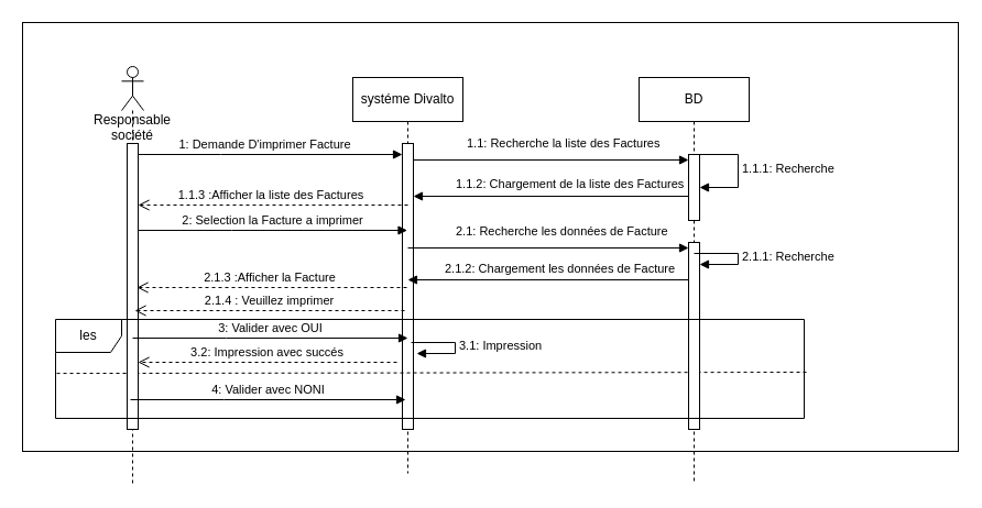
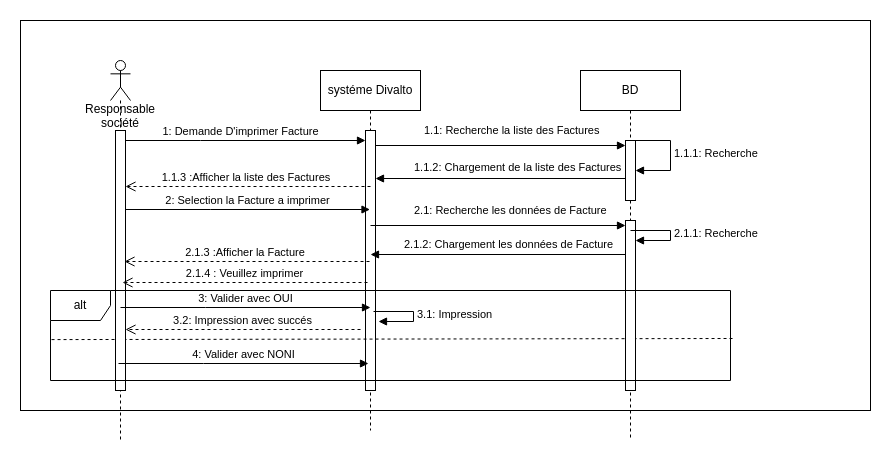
  <mxCell id="0" />
  <mxCell id="1" parent="0" />
  <mxCell id="2" value="" style="rounded=0;whiteSpace=wrap;html=1;" vertex="1" parent="1"><mxGeometry width="850" height="390" as="geometry" x="20" y="20" /></mxCell>
  <mxCell id="3" value="systéme Divalto" style="shape=umlLifeline;perimeter=lifelinePerimeter;whiteSpace=wrap;html=1;container=0;dropTarget=0;collapsible=0;recursiveResize=0;outlineConnect=0;portConstraint=eastwest;newEdgeStyle={&quot;edgeStyle&quot;:&quot;elbowEdgeStyle&quot;,&quot;elbow&quot;:&quot;vertical&quot;,&quot;curved&quot;:0,&quot;rounded&quot;:0};" vertex="1" parent="1"><mxGeometry x="320" y="70" width="100" height="360" as="geometry" /></mxCell>
  <mxCell id="4" value="1.1: Recherche la liste des Factures&amp;nbsp;" style="html=1;align=left;spacingLeft=2;endArrow=block;rounded=0;rounded=0;" edge="1" parent="3"><mxGeometry x="-0.608" y="15" relative="1" as="geometry"><mxPoint x="50" y="75" as="sourcePoint" /><mxPoint x="305" y="75" as="targetPoint" /><mxPoint as="offset" /></mxGeometry></mxCell>
  <mxCell id="5" value="" style="html=1;points=[];perimeter=orthogonalPerimeter;outlineConnect=0;targetShapes=umlLifeline;portConstraint=eastwest;newEdgeStyle={&quot;edgeStyle&quot;:&quot;elbowEdgeStyle&quot;,&quot;elbow&quot;:&quot;vertical&quot;,&quot;curved&quot;:0,&quot;rounded&quot;:0};" vertex="1" parent="3"><mxGeometry x="45" y="60" width="10" height="260" as="geometry" /></mxCell>
  <mxCell id="6" value="1: Demande D'imprimer Facture" style="html=1;verticalAlign=bottom;endArrow=block;edgeStyle=elbowEdgeStyle;elbow=vertical;curved=0;rounded=0;" edge="1" parent="1" target="5"><mxGeometry relative="1" as="geometry"><mxPoint x="115" y="140" as="sourcePoint" /><Array as="points"><mxPoint x="200" y="140" /></Array><mxPoint as="offset" /></mxGeometry></mxCell>
  <mxCell id="7" value="" style="html=1;verticalAlign=bottom;endArrow=none;dashed=1;endSize=8;elbow=vertical;rounded=0;entryX=0;entryY=0.455;entryDx=0;entryDy=0;entryPerimeter=0;exitX=1.003;exitY=0.445;exitDx=0;exitDy=0;exitPerimeter=0;endFill=0;" edge="1" parent="1"><mxGeometry relative="1" as="geometry"><mxPoint x="50" y="339.1" as="targetPoint" /><mxPoint x="732.04" y="338" as="sourcePoint" /></mxGeometry></mxCell>
  <mxCell id="8" value="2: Selection la Facture a imprimer" style="html=1;verticalAlign=bottom;endArrow=block;edgeStyle=elbowEdgeStyle;elbow=vertical;curved=0;rounded=0;" edge="1" parent="1"><mxGeometry x="-0.001" relative="1" as="geometry"><mxPoint x="125" y="209" as="sourcePoint" /><Array as="points"><mxPoint x="210" y="209" /></Array><mxPoint x="369.5" y="209" as="targetPoint" /><mxPoint as="offset" /></mxGeometry></mxCell>
  <mxCell id="9" value="&lt;br&gt;&lt;br&gt;&lt;br&gt;&lt;br&gt;&lt;br&gt;Responsable société" style="shape=umlLifeline;perimeter=lifelinePerimeter;whiteSpace=wrap;html=1;container=1;dropTarget=0;collapsible=0;recursiveResize=0;outlineConnect=0;portConstraint=eastwest;newEdgeStyle={&quot;edgeStyle&quot;:&quot;elbowEdgeStyle&quot;,&quot;elbow&quot;:&quot;vertical&quot;,&quot;curved&quot;:0,&quot;rounded&quot;:0};participant=umlActor;align=center;" vertex="1" parent="1"><mxGeometry x="110" y="60" width="20" height="380" as="geometry" /></mxCell>
  <mxCell id="10" value="" style="html=1;points=[];perimeter=orthogonalPerimeter;outlineConnect=0;targetShapes=umlLifeline;portConstraint=eastwest;newEdgeStyle={&quot;edgeStyle&quot;:&quot;elbowEdgeStyle&quot;,&quot;elbow&quot;:&quot;vertical&quot;,&quot;curved&quot;:0,&quot;rounded&quot;:0};" vertex="1" parent="9"><mxGeometry x="5" y="70" width="10" height="260" as="geometry" /></mxCell>
  <mxCell id="11" value="BD" style="shape=umlLifeline;perimeter=lifelinePerimeter;whiteSpace=wrap;html=1;container=0;dropTarget=0;collapsible=0;recursiveResize=0;outlineConnect=0;portConstraint=eastwest;newEdgeStyle={&quot;edgeStyle&quot;:&quot;elbowEdgeStyle&quot;,&quot;elbow&quot;:&quot;vertical&quot;,&quot;curved&quot;:0,&quot;rounded&quot;:0};" vertex="1" parent="1"><mxGeometry x="580" y="70" width="100" height="370" as="geometry" /></mxCell>
  <mxCell id="12" value="" style="html=1;points=[];perimeter=orthogonalPerimeter;outlineConnect=0;targetShapes=umlLifeline;portConstraint=eastwest;newEdgeStyle={&quot;edgeStyle&quot;:&quot;elbowEdgeStyle&quot;,&quot;elbow&quot;:&quot;vertical&quot;,&quot;curved&quot;:0,&quot;rounded&quot;:0};" vertex="1" parent="11"><mxGeometry x="45" y="150" width="10" height="170" as="geometry" /></mxCell>
  <mxCell id="13" value="" style="html=1;points=[];perimeter=orthogonalPerimeter;outlineConnect=0;targetShapes=umlLifeline;portConstraint=eastwest;newEdgeStyle={&quot;edgeStyle&quot;:&quot;elbowEdgeStyle&quot;,&quot;elbow&quot;:&quot;vertical&quot;,&quot;curved&quot;:0,&quot;rounded&quot;:0};" vertex="1" parent="11"><mxGeometry x="45" y="70" width="10" height="60" as="geometry" /></mxCell>
  <mxCell id="14" value="1.1.3 :Afficher la liste des Factures&amp;nbsp;" style="html=1;verticalAlign=bottom;endArrow=open;dashed=1;endSize=8;edgeStyle=elbowEdgeStyle;elbow=vertical;curved=0;rounded=0;" edge="1" parent="1"><mxGeometry relative="1" as="geometry"><mxPoint x="370" y="185.997" as="sourcePoint" /><mxPoint x="125" y="186" as="targetPoint" /></mxGeometry></mxCell>
- <mxCell id="15" value="les" style="shape=umlFrame;whiteSpace=wrap;html=1;pointerEvents=0;" vertex="1" parent="1"><mxGeometry x="50" y="290" width="680" height="90" as="geometry" /></mxCell>
+ <mxCell id="15" value="alt" style="shape=umlFrame;whiteSpace=wrap;html=1;pointerEvents=0;" vertex="1" parent="1"><mxGeometry x="50" y="290" width="680" height="90" as="geometry" /></mxCell>
  <mxCell id="16" value="3.2: Impression avec succés" style="html=1;verticalAlign=bottom;endArrow=open;dashed=1;endSize=8;edgeStyle=elbowEdgeStyle;elbow=vertical;curved=0;rounded=0;" edge="1" parent="1"><mxGeometry x="0.004" relative="1" as="geometry"><mxPoint x="360" y="329" as="sourcePoint" /><mxPoint x="125" y="329" as="targetPoint" /><mxPoint as="offset" /></mxGeometry></mxCell>
  <mxCell id="17" value="1.1.1: Recherche" style="html=1;align=left;spacingLeft=2;endArrow=block;rounded=0;edgeStyle=orthogonalEdgeStyle;curved=0;rounded=0;" edge="1" parent="1"><mxGeometry relative="1" as="geometry"><mxPoint x="630" y="140" as="sourcePoint" /><Array as="points"><mxPoint x="670" y="140" /><mxPoint x="670" y="170" /></Array><mxPoint x="635" y="170" as="targetPoint" /></mxGeometry></mxCell>
  <mxCell id="18" value="1.1.2: Chargement de la liste des Factures" style="html=1;align=left;spacingLeft=2;endArrow=block;rounded=0;rounded=0;" edge="1" parent="1"><mxGeometry x="0.72" y="-11" relative="1" as="geometry"><mxPoint x="625" y="178" as="sourcePoint" /><mxPoint x="375" y="178" as="targetPoint" /><mxPoint as="offset" /></mxGeometry></mxCell>
  <mxCell id="19" value="2.1: Recherche les données de Facture&amp;nbsp;" style="html=1;align=left;spacingLeft=2;endArrow=block;rounded=0;rounded=0;" edge="1" parent="1"><mxGeometry x="-0.686" y="15" relative="1" as="geometry"><mxPoint x="370" y="225" as="sourcePoint" /><mxPoint x="625" y="225" as="targetPoint" /><mxPoint as="offset" /></mxGeometry></mxCell>
  <mxCell id="20" value="2.1.2: Chargement les données de Facture" style="html=1;align=left;spacingLeft=2;endArrow=block;rounded=0;rounded=0;" edge="1" parent="1"><mxGeometry x="0.765" y="-10" relative="1" as="geometry"><mxPoint x="625" y="254" as="sourcePoint" /><mxPoint x="370" y="254" as="targetPoint" /><mxPoint as="offset" /></mxGeometry></mxCell>
  <mxCell id="21" value="2.1.1: Recherche" style="html=1;align=left;spacingLeft=2;endArrow=block;rounded=0;edgeStyle=orthogonalEdgeStyle;curved=0;rounded=0;" edge="1" parent="1" target="12"><mxGeometry relative="1" as="geometry"><mxPoint x="630" y="230" as="sourcePoint" /><Array as="points"><mxPoint x="670" y="230" /><mxPoint x="670" y="240" /></Array><mxPoint x="635" y="260" as="targetPoint" /></mxGeometry></mxCell>
  <mxCell id="22" value="2.1.4 : Veuillez imprimer" style="html=1;verticalAlign=bottom;endArrow=open;dashed=1;endSize=8;edgeStyle=elbowEdgeStyle;elbow=vertical;curved=0;rounded=0;" edge="1" parent="1"><mxGeometry relative="1" as="geometry"><mxPoint x="367" y="281.997" as="sourcePoint" /><mxPoint x="122" y="282" as="targetPoint" /></mxGeometry></mxCell>
  <mxCell id="23" value="2.1.3 :Afficher la Facture&amp;nbsp;" style="html=1;verticalAlign=bottom;endArrow=open;dashed=1;endSize=8;edgeStyle=elbowEdgeStyle;elbow=vertical;curved=0;rounded=0;" edge="1" parent="1"><mxGeometry relative="1" as="geometry"><mxPoint x="369" y="260.997" as="sourcePoint" /><mxPoint x="124" y="261" as="targetPoint" /></mxGeometry></mxCell>
  <mxCell id="24" value="3: Valider avec OUI" style="html=1;verticalAlign=bottom;endArrow=block;edgeStyle=elbowEdgeStyle;elbow=vertical;curved=0;rounded=0;" edge="1" parent="1"><mxGeometry relative="1" as="geometry"><mxPoint x="120" y="307" as="sourcePoint" /><Array as="points"><mxPoint x="205" y="307" /></Array><mxPoint as="offset" /><mxPoint x="370" y="307" as="targetPoint" /></mxGeometry></mxCell>
  <mxCell id="25" value="3.1: Impression" style="html=1;align=left;spacingLeft=2;endArrow=block;rounded=0;edgeStyle=orthogonalEdgeStyle;curved=0;rounded=0;" edge="1" parent="1"><mxGeometry relative="1" as="geometry"><mxPoint x="373" y="311" as="sourcePoint" /><Array as="points"><mxPoint x="413" y="311" /><mxPoint x="413" y="321" /></Array><mxPoint x="378" y="321" as="targetPoint" /></mxGeometry></mxCell>
  <mxCell id="26" value="4: Valider avec NONI" style="html=1;verticalAlign=bottom;endArrow=block;edgeStyle=elbowEdgeStyle;elbow=vertical;curved=0;rounded=0;" edge="1" parent="1"><mxGeometry relative="1" as="geometry"><mxPoint x="118" y="363" as="sourcePoint" /><Array as="points"><mxPoint x="203" y="363" /></Array><mxPoint as="offset" /><mxPoint x="368" y="363" as="targetPoint" /></mxGeometry></mxCell>
